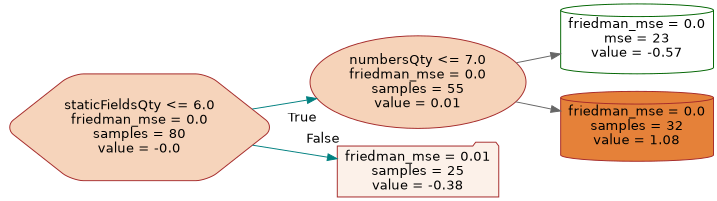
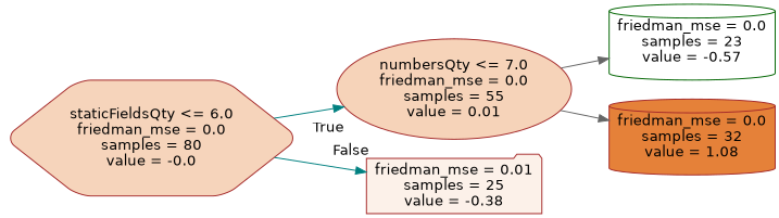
  digraph {
    rankdir=LR
    node [color=brown fontname=helvetica shape=cylinder style="filled, rounded"]
    edge [fontname=helvetica color=teal]
    n1 [fillcolor="#f6d4bb" label="staticFieldsQty <= 6.0\nfriedman_mse = 0.0\nsamples = 80\nvalue = -0.0" shape=hexagon]
    n2 [fillcolor="#f6d3b9" label="numbersQty <= 7.0\nfriedman_mse = 0.0\nsamples = 55\nvalue = 0.01" shape=ellipse]
    n3 [fillcolor="#fcf1e9" label="friedman_mse = 0.01\nsamples = 25\nvalue = -0.38" shape=folder]
-   n4 [color=darkgreen fillcolor="#ffffff" label="friedman_mse = 0.0\nmse = 23\nvalue = -0.57"]
+   n4 [color=darkgreen fillcolor="#ffffff" label="friedman_mse = 0.0\nsamples = 23\nvalue = -0.57"]
    n5 [fillcolor="#e58139" label="friedman_mse = 0.0\nsamples = 32\nvalue = 1.08"]
    n1 -> n2 [headlabel=True labelangle=45 labeldistance=2.5]
    n1 -> n3 [headlabel=False labelangle=-45 labeldistance=2.5]
    n2 -> n4 [color=gray40]
    n2 -> n5 [color=gray40]
  }
